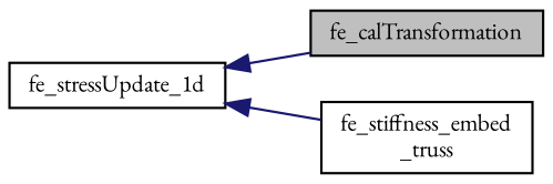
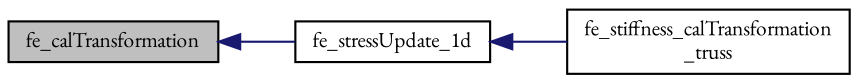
  digraph {
    fontname="EB Garamond"
    rankdir=LR
    node [color=black fillcolor=white fontname="EB Garamond" fontsize=10 shape=record style=filled]
    edge [color=midnightblue dir=back fontname="EB Garamond" fontsize=10 labelfontname=Helvetica labelfontsize=10 style=solid]
    n1 [fillcolor=grey75 fontcolor=black height=0.2 label=fe_calTransformation width=0.4]
    n2 [height=0.2 label=fe_stressUpdate_1d width=0.4]
-   n3 [height=0.2 label="fe_stiffness_embed\l_truss" width=0.4]
-   n2 -> n1
+   n3 [height=0.2 label="fe_stiffness_calTransformation\l_truss" width=0.4]
+   n1 -> n2
    n2 -> n3
  }
